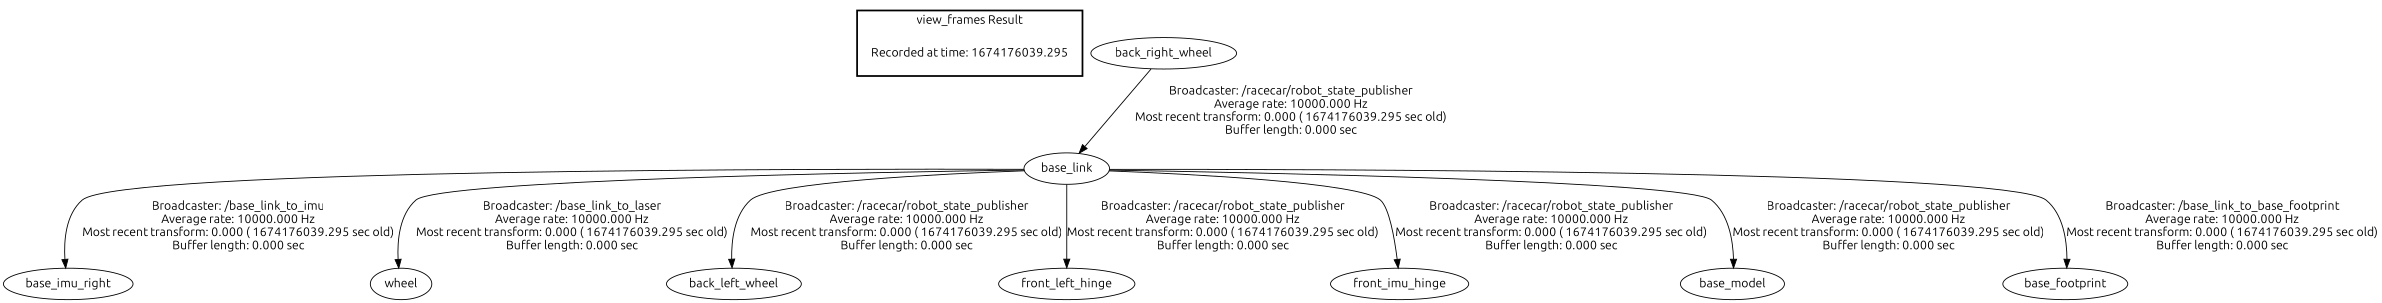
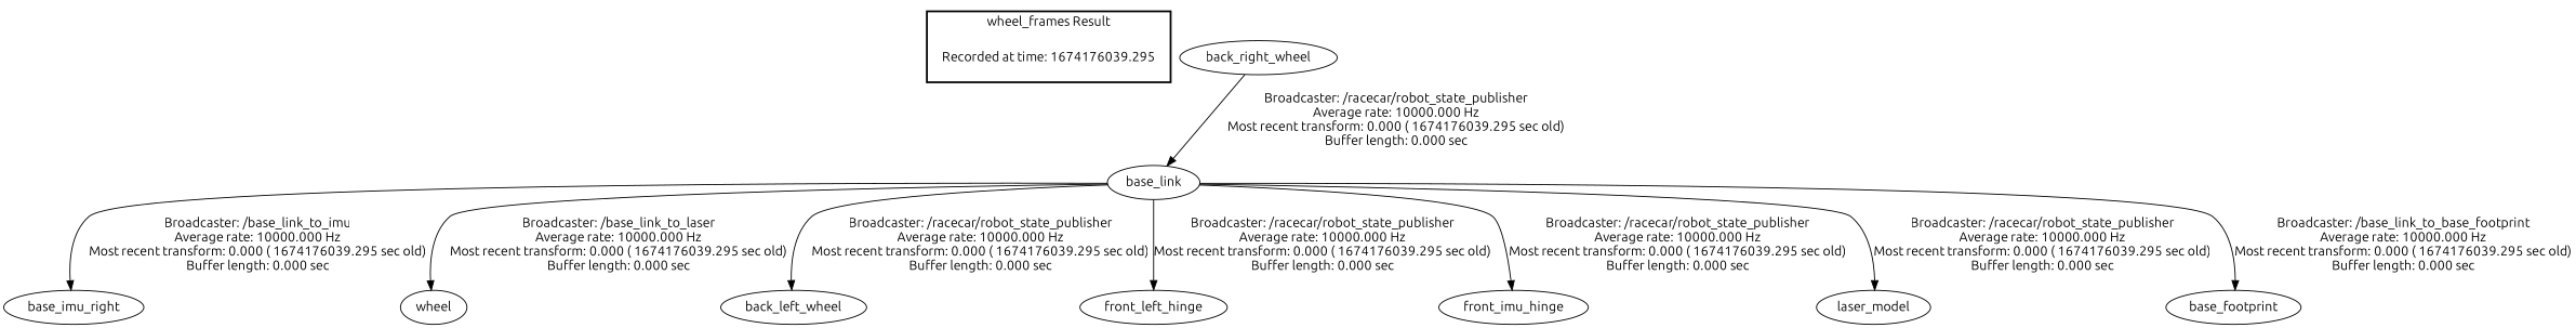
  digraph {
    fontname=Ubuntu
    node [fontname=Ubuntu]
    edge [fontname=Ubuntu]
    "Recorded at time: 1674176039.295" [shape=plaintext]
    base_link
    n3 [label=base_imu_right]
    n4 [label=wheel]
    back_left_wheel
    front_left_hinge
    n7 [label=front_imu_hinge]
-   laser_model [label=base_model]
+   laser_model
    base_footprint
    back_right_wheel
    subgraph cluster_1 {
      color=black
-     label="view_frames Result"
+     label="wheel_frames Result"
      style=bold
      "Recorded at time: 1674176039.295"
    }
    "Recorded at time: 1674176039.295" -> base_link [style=invis]
    base_link -> n3 [label="Broadcaster: /base_link_to_imu\nAverage rate: 10000.000 Hz\nMost recent transform: 0.000 ( 1674176039.295 sec old)\nBuffer length: 0.000 sec\n"]
    base_link -> n4 [label="Broadcaster: /base_link_to_laser\nAverage rate: 10000.000 Hz\nMost recent transform: 0.000 ( 1674176039.295 sec old)\nBuffer length: 0.000 sec\n"]
    base_link -> back_left_wheel [label="Broadcaster: /racecar/robot_state_publisher\nAverage rate: 10000.000 Hz\nMost recent transform: 0.000 ( 1674176039.295 sec old)\nBuffer length: 0.000 sec\n"]
    base_link -> front_left_hinge [label="Broadcaster: /racecar/robot_state_publisher\nAverage rate: 10000.000 Hz\nMost recent transform: 0.000 ( 1674176039.295 sec old)\nBuffer length: 0.000 sec\n"]
    base_link -> n7 [label="Broadcaster: /racecar/robot_state_publisher\nAverage rate: 10000.000 Hz\nMost recent transform: 0.000 ( 1674176039.295 sec old)\nBuffer length: 0.000 sec\n"]
    base_link -> laser_model [label="Broadcaster: /racecar/robot_state_publisher\nAverage rate: 10000.000 Hz\nMost recent transform: 0.000 ( 1674176039.295 sec old)\nBuffer length: 0.000 sec\n"]
    base_link -> base_footprint [label="Broadcaster: /base_link_to_base_footprint\nAverage rate: 10000.000 Hz\nMost recent transform: 0.000 ( 1674176039.295 sec old)\nBuffer length: 0.000 sec\n"]
    back_right_wheel -> base_link [label="Broadcaster: /racecar/robot_state_publisher\nAverage rate: 10000.000 Hz\nMost recent transform: 0.000 ( 1674176039.295 sec old)\nBuffer length: 0.000 sec\n"]
  }
